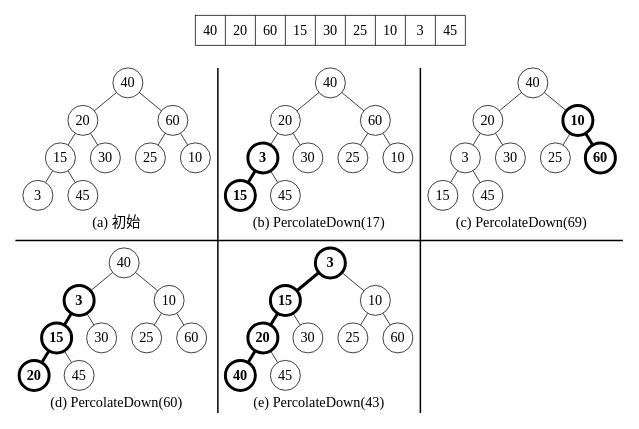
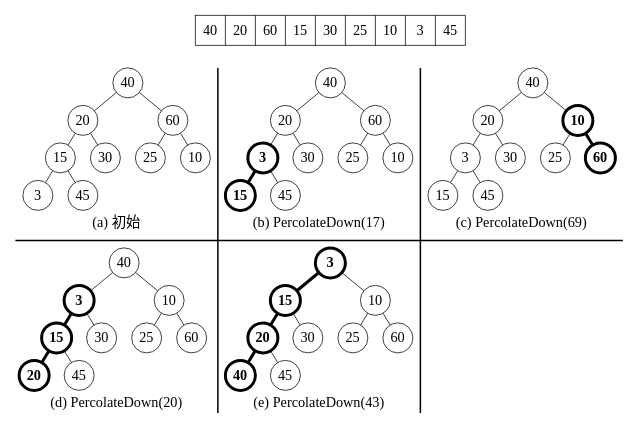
  <mxCell id="0" />
  <mxCell id="1" parent="0" />
  <mxCell id="2" value="&lt;font style=&quot;font-size: 19px;&quot; face=&quot;Times New Roman&quot;&gt;(a) &lt;/font&gt;&lt;font face=&quot;SimSun&quot; style=&quot;font-size: 19px;&quot;&gt;初始&lt;/font&gt;" style="rounded=0;whiteSpace=wrap;html=1;container=1;verticalAlign=bottom;strokeColor=none;fillColor=none;" parent="1" vertex="1"><mxGeometry x="20" y="90" width="270" height="220" as="geometry"><mxRectangle x="177" y="190" width="50" height="40" as="alternateBounds" /></mxGeometry></mxCell>
  <mxCell id="3" value="" style="group" parent="2" vertex="1" connectable="0"><mxGeometry x="10" y="-2.274e-13" width="250" height="190" as="geometry" /></mxCell>
  <mxCell id="4" value="40" style="ellipse;whiteSpace=wrap;html=1;fontFamily=Times New Roman;fontSize=19;" parent="3" vertex="1"><mxGeometry x="120" width="40" height="40" as="geometry" /></mxCell>
  <mxCell id="5" value="20" style="ellipse;whiteSpace=wrap;html=1;fontFamily=Times New Roman;fontSize=19;" parent="3" vertex="1"><mxGeometry x="60" y="50" width="40" height="40" as="geometry" /></mxCell>
  <mxCell id="6" style="edgeStyle=none;html=1;fontFamily=Times New Roman;fontSize=19;endArrow=none;endFill=0;" parent="3" source="4" target="5" edge="1"><mxGeometry relative="1" as="geometry" /></mxCell>
  <mxCell id="7" value="60" style="ellipse;whiteSpace=wrap;html=1;fontFamily=Times New Roman;fontSize=19;" parent="3" vertex="1"><mxGeometry x="180" y="50" width="40" height="40" as="geometry" /></mxCell>
  <mxCell id="8" style="edgeStyle=none;html=1;fontFamily=Times New Roman;fontSize=19;endArrow=none;endFill=0;" parent="3" source="4" target="7" edge="1"><mxGeometry relative="1" as="geometry" /></mxCell>
  <mxCell id="9" value="15" style="ellipse;whiteSpace=wrap;html=1;fontFamily=Times New Roman;fontSize=19;" parent="3" vertex="1"><mxGeometry x="30" y="100" width="40" height="40" as="geometry" /></mxCell>
  <mxCell id="10" style="edgeStyle=none;html=1;fontFamily=Times New Roman;fontSize=19;endArrow=none;endFill=0;" parent="3" source="5" target="9" edge="1"><mxGeometry relative="1" as="geometry" /></mxCell>
  <mxCell id="11" value="30" style="ellipse;whiteSpace=wrap;html=1;fontFamily=Times New Roman;fontSize=19;" parent="3" vertex="1"><mxGeometry x="90" y="100" width="40" height="40" as="geometry" /></mxCell>
  <mxCell id="12" style="edgeStyle=none;html=1;fontFamily=Times New Roman;fontSize=19;endArrow=none;endFill=0;" parent="3" source="5" target="11" edge="1"><mxGeometry relative="1" as="geometry" /></mxCell>
  <mxCell id="13" value="25" style="ellipse;whiteSpace=wrap;html=1;fontFamily=Times New Roman;fontSize=19;" parent="3" vertex="1"><mxGeometry x="150" y="100" width="40" height="40" as="geometry" /></mxCell>
  <mxCell id="14" style="edgeStyle=none;html=1;fontFamily=Times New Roman;fontSize=19;endArrow=none;endFill=0;" parent="3" source="7" target="13" edge="1"><mxGeometry relative="1" as="geometry" /></mxCell>
  <mxCell id="15" value="10" style="ellipse;whiteSpace=wrap;html=1;fontFamily=Times New Roman;fontSize=19;" parent="3" vertex="1"><mxGeometry x="210" y="100" width="40" height="40" as="geometry" /></mxCell>
  <mxCell id="16" style="edgeStyle=none;html=1;fontFamily=Times New Roman;fontSize=19;endArrow=none;endFill=0;" parent="3" source="7" target="15" edge="1"><mxGeometry relative="1" as="geometry" /></mxCell>
  <mxCell id="17" style="edgeStyle=none;html=1;fontFamily=Times New Roman;fontSize=19;endArrow=none;endFill=0;" parent="3" source="9" target="18" edge="1"><mxGeometry relative="1" as="geometry"><mxPoint x="39.84" y="139.997" as="sourcePoint" /></mxGeometry></mxCell>
  <mxCell id="18" value="3" style="ellipse;whiteSpace=wrap;html=1;fontFamily=Times New Roman;fontSize=19;" parent="3" vertex="1"><mxGeometry y="150" width="40" height="40" as="geometry" /></mxCell>
  <mxCell id="19" value="45" style="ellipse;whiteSpace=wrap;html=1;fontFamily=Times New Roman;fontSize=19;" parent="3" vertex="1"><mxGeometry x="60" y="150" width="40" height="40" as="geometry" /></mxCell>
  <mxCell id="20" style="edgeStyle=none;html=1;endArrow=none;endFill=0;" parent="3" source="9" target="19" edge="1"><mxGeometry relative="1" as="geometry" /></mxCell>
  <mxCell id="21" value="&lt;font style=&quot;font-size: 19px;&quot; face=&quot;Times New Roman&quot;&gt;(b) PercolateDown(17)&lt;/font&gt;" style="rounded=0;whiteSpace=wrap;html=1;container=1;verticalAlign=bottom;strokeColor=none;fillColor=none;" parent="1" vertex="1"><mxGeometry x="290" y="90" width="270" height="220" as="geometry"><mxRectangle x="177" y="190" width="50" height="40" as="alternateBounds" /></mxGeometry></mxCell>
  <mxCell id="22" value="" style="group" parent="21" vertex="1" connectable="0"><mxGeometry x="10" y="-2.274e-13" width="250" height="190" as="geometry" /></mxCell>
  <mxCell id="23" value="40" style="ellipse;whiteSpace=wrap;html=1;fontFamily=Times New Roman;fontSize=19;" parent="22" vertex="1"><mxGeometry x="120" width="40" height="40" as="geometry" /></mxCell>
  <mxCell id="24" value="20" style="ellipse;whiteSpace=wrap;html=1;fontFamily=Times New Roman;fontSize=19;" parent="22" vertex="1"><mxGeometry x="60" y="50" width="40" height="40" as="geometry" /></mxCell>
  <mxCell id="25" style="edgeStyle=none;html=1;fontFamily=Times New Roman;fontSize=19;endArrow=none;endFill=0;" parent="22" source="23" target="24" edge="1"><mxGeometry relative="1" as="geometry" /></mxCell>
  <mxCell id="26" value="60" style="ellipse;whiteSpace=wrap;html=1;fontFamily=Times New Roman;fontSize=19;" parent="22" vertex="1"><mxGeometry x="180" y="50" width="40" height="40" as="geometry" /></mxCell>
  <mxCell id="27" style="edgeStyle=none;html=1;fontFamily=Times New Roman;fontSize=19;endArrow=none;endFill=0;" parent="22" source="23" target="26" edge="1"><mxGeometry relative="1" as="geometry" /></mxCell>
  <mxCell id="28" value="3" style="ellipse;whiteSpace=wrap;html=1;fontFamily=Times New Roman;fontSize=19;strokeWidth=4;fontStyle=1" parent="22" vertex="1"><mxGeometry x="30" y="100" width="40" height="40" as="geometry" /></mxCell>
  <mxCell id="29" style="edgeStyle=none;html=1;fontFamily=Times New Roman;fontSize=19;endArrow=none;endFill=0;" parent="22" source="24" target="28" edge="1"><mxGeometry relative="1" as="geometry" /></mxCell>
  <mxCell id="30" value="30" style="ellipse;whiteSpace=wrap;html=1;fontFamily=Times New Roman;fontSize=19;" parent="22" vertex="1"><mxGeometry x="90" y="100" width="40" height="40" as="geometry" /></mxCell>
  <mxCell id="31" style="edgeStyle=none;html=1;fontFamily=Times New Roman;fontSize=19;endArrow=none;endFill=0;" parent="22" source="24" target="30" edge="1"><mxGeometry relative="1" as="geometry" /></mxCell>
  <mxCell id="32" value="25" style="ellipse;whiteSpace=wrap;html=1;fontFamily=Times New Roman;fontSize=19;" parent="22" vertex="1"><mxGeometry x="150" y="100" width="40" height="40" as="geometry" /></mxCell>
  <mxCell id="33" style="edgeStyle=none;html=1;fontFamily=Times New Roman;fontSize=19;endArrow=none;endFill=0;" parent="22" source="26" target="32" edge="1"><mxGeometry relative="1" as="geometry" /></mxCell>
  <mxCell id="34" value="10" style="ellipse;whiteSpace=wrap;html=1;fontFamily=Times New Roman;fontSize=19;" parent="22" vertex="1"><mxGeometry x="210" y="100" width="40" height="40" as="geometry" /></mxCell>
  <mxCell id="35" style="edgeStyle=none;html=1;fontFamily=Times New Roman;fontSize=19;endArrow=none;endFill=0;" parent="22" source="26" target="34" edge="1"><mxGeometry relative="1" as="geometry" /></mxCell>
  <mxCell id="36" style="edgeStyle=none;html=1;fontFamily=Times New Roman;fontSize=19;endArrow=none;endFill=0;strokeWidth=4;" parent="22" source="28" target="37" edge="1"><mxGeometry relative="1" as="geometry"><mxPoint x="39.84" y="139.997" as="sourcePoint" /></mxGeometry></mxCell>
  <mxCell id="37" value="15" style="ellipse;whiteSpace=wrap;html=1;fontFamily=Times New Roman;fontSize=19;strokeWidth=4;fontStyle=1" parent="22" vertex="1"><mxGeometry y="150" width="40" height="40" as="geometry" /></mxCell>
  <mxCell id="38" value="45" style="ellipse;whiteSpace=wrap;html=1;fontFamily=Times New Roman;fontSize=19;" parent="22" vertex="1"><mxGeometry x="60" y="150" width="40" height="40" as="geometry" /></mxCell>
  <mxCell id="39" style="edgeStyle=none;html=1;endArrow=none;endFill=0;" parent="22" source="28" target="38" edge="1"><mxGeometry relative="1" as="geometry" /></mxCell>
  <mxCell id="40" value="&lt;font style=&quot;font-size: 19px;&quot; face=&quot;Times New Roman&quot;&gt;(c)&amp;nbsp;&lt;/font&gt;&lt;span style=&quot;font-family: &amp;quot;Times New Roman&amp;quot;; font-size: 19px;&quot;&gt;PercolateDown(69)&lt;/span&gt;" style="rounded=0;whiteSpace=wrap;html=1;container=1;verticalAlign=bottom;strokeColor=none;fillColor=none;" parent="1" vertex="1"><mxGeometry x="560" y="90" width="270" height="220" as="geometry"><mxRectangle x="177" y="190" width="50" height="40" as="alternateBounds" /></mxGeometry></mxCell>
  <mxCell id="41" value="" style="group" parent="40" vertex="1" connectable="0"><mxGeometry x="10" y="-2.274e-13" width="250" height="190" as="geometry" /></mxCell>
  <mxCell id="42" value="40" style="ellipse;whiteSpace=wrap;html=1;fontFamily=Times New Roman;fontSize=19;" parent="41" vertex="1"><mxGeometry x="120" width="40" height="40" as="geometry" /></mxCell>
  <mxCell id="43" value="20" style="ellipse;whiteSpace=wrap;html=1;fontFamily=Times New Roman;fontSize=19;" parent="41" vertex="1"><mxGeometry x="60" y="50" width="40" height="40" as="geometry" /></mxCell>
  <mxCell id="44" style="edgeStyle=none;html=1;fontFamily=Times New Roman;fontSize=19;endArrow=none;endFill=0;" parent="41" source="42" target="43" edge="1"><mxGeometry relative="1" as="geometry" /></mxCell>
  <mxCell id="45" value="10" style="ellipse;whiteSpace=wrap;html=1;fontFamily=Times New Roman;fontSize=19;strokeWidth=4;fontStyle=1" parent="41" vertex="1"><mxGeometry x="180" y="50" width="40" height="40" as="geometry" /></mxCell>
  <mxCell id="46" style="edgeStyle=none;html=1;fontFamily=Times New Roman;fontSize=19;endArrow=none;endFill=0;" parent="41" source="42" target="45" edge="1"><mxGeometry relative="1" as="geometry" /></mxCell>
  <mxCell id="47" value="3" style="ellipse;whiteSpace=wrap;html=1;fontFamily=Times New Roman;fontSize=19;strokeWidth=1;" parent="41" vertex="1"><mxGeometry x="30" y="100" width="40" height="40" as="geometry" /></mxCell>
  <mxCell id="48" style="edgeStyle=none;html=1;fontFamily=Times New Roman;fontSize=19;endArrow=none;endFill=0;" parent="41" source="43" target="47" edge="1"><mxGeometry relative="1" as="geometry" /></mxCell>
  <mxCell id="49" value="30" style="ellipse;whiteSpace=wrap;html=1;fontFamily=Times New Roman;fontSize=19;" parent="41" vertex="1"><mxGeometry x="90" y="100" width="40" height="40" as="geometry" /></mxCell>
  <mxCell id="50" style="edgeStyle=none;html=1;fontFamily=Times New Roman;fontSize=19;endArrow=none;endFill=0;" parent="41" source="43" target="49" edge="1"><mxGeometry relative="1" as="geometry" /></mxCell>
  <mxCell id="51" value="25" style="ellipse;whiteSpace=wrap;html=1;fontFamily=Times New Roman;fontSize=19;" parent="41" vertex="1"><mxGeometry x="150" y="100" width="40" height="40" as="geometry" /></mxCell>
  <mxCell id="52" style="edgeStyle=none;html=1;fontFamily=Times New Roman;fontSize=19;endArrow=none;endFill=0;" parent="41" source="45" target="51" edge="1"><mxGeometry relative="1" as="geometry" /></mxCell>
  <mxCell id="53" value="60" style="ellipse;whiteSpace=wrap;html=1;fontFamily=Times New Roman;fontSize=19;strokeWidth=4;fontStyle=1" parent="41" vertex="1"><mxGeometry x="210" y="100" width="40" height="40" as="geometry" /></mxCell>
  <mxCell id="54" style="edgeStyle=none;html=1;fontFamily=Times New Roman;fontSize=19;endArrow=none;endFill=0;strokeWidth=4;" parent="41" source="45" target="53" edge="1"><mxGeometry relative="1" as="geometry" /></mxCell>
  <mxCell id="55" style="edgeStyle=none;html=1;fontFamily=Times New Roman;fontSize=19;endArrow=none;endFill=0;strokeWidth=1;" parent="41" source="47" target="56" edge="1"><mxGeometry relative="1" as="geometry"><mxPoint x="39.84" y="139.997" as="sourcePoint" /></mxGeometry></mxCell>
  <mxCell id="56" value="15" style="ellipse;whiteSpace=wrap;html=1;fontFamily=Times New Roman;fontSize=19;strokeWidth=1;" parent="41" vertex="1"><mxGeometry y="150" width="40" height="40" as="geometry" /></mxCell>
  <mxCell id="57" value="45" style="ellipse;whiteSpace=wrap;html=1;fontFamily=Times New Roman;fontSize=19;" parent="41" vertex="1"><mxGeometry x="60" y="150" width="40" height="40" as="geometry" /></mxCell>
  <mxCell id="58" style="edgeStyle=none;html=1;endArrow=none;endFill=0;" parent="41" source="47" target="57" edge="1"><mxGeometry relative="1" as="geometry" /></mxCell>
- <mxCell id="59" value="&lt;font style=&quot;font-size: 19px;&quot; face=&quot;Times New Roman&quot;&gt;(d)&amp;nbsp;&lt;/font&gt;&lt;span style=&quot;font-family: &amp;quot;Times New Roman&amp;quot;; font-size: 19px;&quot;&gt;PercolateDown(60)&lt;/span&gt;" style="rounded=0;whiteSpace=wrap;html=1;container=1;verticalAlign=bottom;strokeColor=none;fillColor=none;" parent="1" vertex="1"><mxGeometry x="20" y="330" width="270" height="220" as="geometry"><mxRectangle x="177" y="190" width="50" height="40" as="alternateBounds" /></mxGeometry></mxCell>
+ <mxCell id="59" value="&lt;font style=&quot;font-size: 19px;&quot; face=&quot;Times New Roman&quot;&gt;(d)&amp;nbsp;&lt;/font&gt;&lt;span style=&quot;font-family: &amp;quot;Times New Roman&amp;quot;; font-size: 19px;&quot;&gt;PercolateDown(20)&lt;/span&gt;" style="rounded=0;whiteSpace=wrap;html=1;container=1;verticalAlign=bottom;strokeColor=none;fillColor=none;" parent="1" vertex="1"><mxGeometry x="20" y="330" width="270" height="220" as="geometry"><mxRectangle x="177" y="190" width="50" height="40" as="alternateBounds" /></mxGeometry></mxCell>
  <mxCell id="60" value="" style="group" parent="59" vertex="1" connectable="0"><mxGeometry x="5" y="-2.274e-13" width="250" height="190" as="geometry" /></mxCell>
  <mxCell id="61" value="40" style="ellipse;whiteSpace=wrap;html=1;fontFamily=Times New Roman;fontSize=19;" parent="60" vertex="1"><mxGeometry x="120" width="40" height="40" as="geometry" /></mxCell>
  <mxCell id="62" value="3" style="ellipse;whiteSpace=wrap;html=1;fontFamily=Times New Roman;fontSize=19;strokeWidth=4;fontStyle=1" parent="60" vertex="1"><mxGeometry x="60" y="50" width="40" height="40" as="geometry" /></mxCell>
  <mxCell id="63" style="edgeStyle=none;html=1;fontFamily=Times New Roman;fontSize=19;endArrow=none;endFill=0;" parent="60" source="61" target="62" edge="1"><mxGeometry relative="1" as="geometry" /></mxCell>
  <mxCell id="64" value="10" style="ellipse;whiteSpace=wrap;html=1;fontFamily=Times New Roman;fontSize=19;strokeWidth=1;" parent="60" vertex="1"><mxGeometry x="180" y="50" width="40" height="40" as="geometry" /></mxCell>
  <mxCell id="65" style="edgeStyle=none;html=1;fontFamily=Times New Roman;fontSize=19;endArrow=none;endFill=0;" parent="60" source="61" target="64" edge="1"><mxGeometry relative="1" as="geometry" /></mxCell>
  <mxCell id="66" value="15" style="ellipse;whiteSpace=wrap;html=1;fontFamily=Times New Roman;fontSize=19;strokeWidth=4;fontStyle=1" parent="60" vertex="1"><mxGeometry x="30" y="100" width="40" height="40" as="geometry" /></mxCell>
  <mxCell id="67" style="edgeStyle=none;html=1;fontFamily=Times New Roman;fontSize=19;endArrow=none;endFill=0;strokeWidth=4;" parent="60" source="62" target="66" edge="1"><mxGeometry relative="1" as="geometry" /></mxCell>
  <mxCell id="68" value="30" style="ellipse;whiteSpace=wrap;html=1;fontFamily=Times New Roman;fontSize=19;" parent="60" vertex="1"><mxGeometry x="90" y="100" width="40" height="40" as="geometry" /></mxCell>
  <mxCell id="69" style="edgeStyle=none;html=1;fontFamily=Times New Roman;fontSize=19;endArrow=none;endFill=0;" parent="60" source="62" target="68" edge="1"><mxGeometry relative="1" as="geometry" /></mxCell>
  <mxCell id="70" value="25" style="ellipse;whiteSpace=wrap;html=1;fontFamily=Times New Roman;fontSize=19;" parent="60" vertex="1"><mxGeometry x="150" y="100" width="40" height="40" as="geometry" /></mxCell>
  <mxCell id="71" style="edgeStyle=none;html=1;fontFamily=Times New Roman;fontSize=19;endArrow=none;endFill=0;" parent="60" source="64" target="70" edge="1"><mxGeometry relative="1" as="geometry" /></mxCell>
  <mxCell id="72" value="60" style="ellipse;whiteSpace=wrap;html=1;fontFamily=Times New Roman;fontSize=19;strokeWidth=1;" parent="60" vertex="1"><mxGeometry x="210" y="100" width="40" height="40" as="geometry" /></mxCell>
  <mxCell id="73" style="edgeStyle=none;html=1;fontFamily=Times New Roman;fontSize=19;endArrow=none;endFill=0;strokeWidth=1;" parent="60" source="64" target="72" edge="1"><mxGeometry relative="1" as="geometry" /></mxCell>
  <mxCell id="74" style="edgeStyle=none;html=1;fontFamily=Times New Roman;fontSize=19;endArrow=none;endFill=0;strokeWidth=4;" parent="60" source="66" target="75" edge="1"><mxGeometry relative="1" as="geometry"><mxPoint x="39.84" y="139.997" as="sourcePoint" /></mxGeometry></mxCell>
  <mxCell id="75" value="20" style="ellipse;whiteSpace=wrap;html=1;fontFamily=Times New Roman;fontSize=19;strokeWidth=4;fontStyle=1" parent="60" vertex="1"><mxGeometry y="150" width="40" height="40" as="geometry" /></mxCell>
  <mxCell id="76" value="45" style="ellipse;whiteSpace=wrap;html=1;fontFamily=Times New Roman;fontSize=19;" parent="60" vertex="1"><mxGeometry x="60" y="150" width="40" height="40" as="geometry" /></mxCell>
  <mxCell id="77" style="edgeStyle=none;html=1;endArrow=none;endFill=0;" parent="60" source="66" target="76" edge="1"><mxGeometry relative="1" as="geometry" /></mxCell>
  <mxCell id="78" value="&lt;font style=&quot;font-size: 19px;&quot; face=&quot;Times New Roman&quot;&gt;(e)&amp;nbsp;&lt;/font&gt;&lt;span style=&quot;font-family: &amp;quot;Times New Roman&amp;quot;; font-size: 19px;&quot;&gt;PercolateDown(43)&lt;/span&gt;" style="rounded=0;whiteSpace=wrap;html=1;container=1;verticalAlign=bottom;strokeColor=none;fillColor=none;" parent="1" vertex="1"><mxGeometry x="290" y="330" width="270" height="220" as="geometry"><mxRectangle x="177" y="190" width="50" height="40" as="alternateBounds" /></mxGeometry></mxCell>
  <mxCell id="79" value="" style="group" parent="78" vertex="1" connectable="0"><mxGeometry x="10" y="-2.274e-13" width="250" height="190" as="geometry" /></mxCell>
  <mxCell id="80" value="3" style="ellipse;whiteSpace=wrap;html=1;fontFamily=Times New Roman;fontSize=19;strokeWidth=4;fontStyle=1" parent="79" vertex="1"><mxGeometry x="120" width="40" height="40" as="geometry" /></mxCell>
  <mxCell id="81" value="15" style="ellipse;whiteSpace=wrap;html=1;fontFamily=Times New Roman;fontSize=19;strokeWidth=4;fontStyle=1" parent="79" vertex="1"><mxGeometry x="60" y="50" width="40" height="40" as="geometry" /></mxCell>
  <mxCell id="82" style="edgeStyle=none;html=1;fontFamily=Times New Roman;fontSize=19;endArrow=none;endFill=0;strokeWidth=4;" parent="79" source="80" target="81" edge="1"><mxGeometry relative="1" as="geometry" /></mxCell>
  <mxCell id="83" value="10" style="ellipse;whiteSpace=wrap;html=1;fontFamily=Times New Roman;fontSize=19;strokeWidth=1;" parent="79" vertex="1"><mxGeometry x="180" y="50" width="40" height="40" as="geometry" /></mxCell>
  <mxCell id="84" style="edgeStyle=none;html=1;fontFamily=Times New Roman;fontSize=19;endArrow=none;endFill=0;" parent="79" source="80" target="83" edge="1"><mxGeometry relative="1" as="geometry" /></mxCell>
  <mxCell id="85" value="20" style="ellipse;whiteSpace=wrap;html=1;fontFamily=Times New Roman;fontSize=19;strokeWidth=4;fontStyle=1" parent="79" vertex="1"><mxGeometry x="30" y="100" width="40" height="40" as="geometry" /></mxCell>
  <mxCell id="86" style="edgeStyle=none;html=1;fontFamily=Times New Roman;fontSize=19;endArrow=none;endFill=0;strokeWidth=4;" parent="79" source="81" target="85" edge="1"><mxGeometry relative="1" as="geometry" /></mxCell>
  <mxCell id="87" value="30" style="ellipse;whiteSpace=wrap;html=1;fontFamily=Times New Roman;fontSize=19;" parent="79" vertex="1"><mxGeometry x="90" y="100" width="40" height="40" as="geometry" /></mxCell>
  <mxCell id="88" style="edgeStyle=none;html=1;fontFamily=Times New Roman;fontSize=19;endArrow=none;endFill=0;" parent="79" source="81" target="87" edge="1"><mxGeometry relative="1" as="geometry" /></mxCell>
  <mxCell id="89" value="25" style="ellipse;whiteSpace=wrap;html=1;fontFamily=Times New Roman;fontSize=19;" parent="79" vertex="1"><mxGeometry x="150" y="100" width="40" height="40" as="geometry" /></mxCell>
  <mxCell id="90" style="edgeStyle=none;html=1;fontFamily=Times New Roman;fontSize=19;endArrow=none;endFill=0;" parent="79" source="83" target="89" edge="1"><mxGeometry relative="1" as="geometry" /></mxCell>
  <mxCell id="91" value="60" style="ellipse;whiteSpace=wrap;html=1;fontFamily=Times New Roman;fontSize=19;strokeWidth=1;" parent="79" vertex="1"><mxGeometry x="210" y="100" width="40" height="40" as="geometry" /></mxCell>
  <mxCell id="92" style="edgeStyle=none;html=1;fontFamily=Times New Roman;fontSize=19;endArrow=none;endFill=0;strokeWidth=1;" parent="79" source="83" target="91" edge="1"><mxGeometry relative="1" as="geometry" /></mxCell>
  <mxCell id="93" style="edgeStyle=none;html=1;fontFamily=Times New Roman;fontSize=19;endArrow=none;endFill=0;strokeWidth=4;" parent="79" source="85" target="94" edge="1"><mxGeometry relative="1" as="geometry"><mxPoint x="39.84" y="139.997" as="sourcePoint" /></mxGeometry></mxCell>
  <mxCell id="94" value="40" style="ellipse;whiteSpace=wrap;html=1;fontFamily=Times New Roman;fontSize=19;strokeWidth=4;fontStyle=1" parent="79" vertex="1"><mxGeometry y="150" width="40" height="40" as="geometry" /></mxCell>
  <mxCell id="95" value="45" style="ellipse;whiteSpace=wrap;html=1;fontFamily=Times New Roman;fontSize=19;" parent="79" vertex="1"><mxGeometry x="60" y="150" width="40" height="40" as="geometry" /></mxCell>
  <mxCell id="96" style="edgeStyle=none;html=1;endArrow=none;endFill=0;" parent="79" source="85" target="95" edge="1"><mxGeometry relative="1" as="geometry" /></mxCell>
  <mxCell id="97" value="" style="line;strokeWidth=2;html=1;" parent="1" vertex="1"><mxGeometry x="20" y="310" width="810" height="20" as="geometry" /></mxCell>
  <mxCell id="98" value="" style="line;strokeWidth=2;direction=south;html=1;" parent="1" vertex="1"><mxGeometry x="280" y="90" width="20" height="460" as="geometry" /></mxCell>
  <mxCell id="99" value="" style="line;strokeWidth=2;direction=south;html=1;" parent="1" vertex="1"><mxGeometry x="550" y="90" width="20" height="460" as="geometry" /></mxCell>
  <mxCell id="100" value="" style="shape=table;startSize=0;container=1;collapsible=0;childLayout=tableLayout;fontFamily=Times New Roman;fontSize=19;" vertex="1" parent="1"><mxGeometry x="260" y="20" width="360" height="40" as="geometry" /></mxCell>
  <mxCell id="101" value="" style="shape=tableRow;horizontal=0;startSize=0;swimlaneHead=0;swimlaneBody=0;top=0;left=0;bottom=0;right=0;collapsible=0;dropTarget=0;fillColor=none;points=[[0,0.5],[1,0.5]];portConstraint=eastwest;" vertex="1" parent="100"><mxGeometry width="360" height="40" as="geometry" /></mxCell>
  <mxCell id="102" value="40" style="shape=partialRectangle;html=1;whiteSpace=wrap;connectable=0;overflow=hidden;fillColor=none;top=0;left=0;bottom=0;right=0;pointerEvents=1;strokeColor=default;fontFamily=Times New Roman;fontSize=19;" vertex="1" parent="101"><mxGeometry width="40" height="40" as="geometry"><mxRectangle width="40" height="40" as="alternateBounds" /></mxGeometry></mxCell>
  <mxCell id="103" value="20" style="shape=partialRectangle;html=1;whiteSpace=wrap;connectable=0;overflow=hidden;fillColor=none;top=0;left=0;bottom=0;right=0;pointerEvents=1;fontFamily=Times New Roman;fontSize=19;" vertex="1" parent="101"><mxGeometry x="40" width="40" height="40" as="geometry"><mxRectangle width="40" height="40" as="alternateBounds" /></mxGeometry></mxCell>
  <mxCell id="104" value="60" style="shape=partialRectangle;html=1;whiteSpace=wrap;connectable=0;overflow=hidden;fillColor=none;top=0;left=0;bottom=0;right=0;pointerEvents=1;fontFamily=Times New Roman;fontSize=19;" vertex="1" parent="101"><mxGeometry x="80" width="40" height="40" as="geometry"><mxRectangle width="40" height="40" as="alternateBounds" /></mxGeometry></mxCell>
  <mxCell id="105" value="15" style="shape=partialRectangle;html=1;whiteSpace=wrap;connectable=0;overflow=hidden;fillColor=none;top=0;left=0;bottom=0;right=0;pointerEvents=1;fontFamily=Times New Roman;fontSize=19;" vertex="1" parent="101"><mxGeometry x="120" width="40" height="40" as="geometry"><mxRectangle width="40" height="40" as="alternateBounds" /></mxGeometry></mxCell>
  <mxCell id="106" value="30" style="shape=partialRectangle;html=1;whiteSpace=wrap;connectable=0;overflow=hidden;fillColor=none;top=0;left=0;bottom=0;right=0;pointerEvents=1;fontFamily=Times New Roman;fontSize=19;" vertex="1" parent="101"><mxGeometry x="160" width="40" height="40" as="geometry"><mxRectangle width="40" height="40" as="alternateBounds" /></mxGeometry></mxCell>
  <mxCell id="107" value="25" style="shape=partialRectangle;html=1;whiteSpace=wrap;connectable=0;overflow=hidden;fillColor=none;top=0;left=0;bottom=0;right=0;pointerEvents=1;fontFamily=Times New Roman;fontSize=19;" vertex="1" parent="101"><mxGeometry x="200" width="40" height="40" as="geometry"><mxRectangle width="40" height="40" as="alternateBounds" /></mxGeometry></mxCell>
  <mxCell id="108" value="10" style="shape=partialRectangle;html=1;whiteSpace=wrap;connectable=0;overflow=hidden;fillColor=none;top=0;left=0;bottom=0;right=0;pointerEvents=1;fontFamily=Times New Roman;fontSize=19;" vertex="1" parent="101"><mxGeometry x="240" width="40" height="40" as="geometry"><mxRectangle width="40" height="40" as="alternateBounds" /></mxGeometry></mxCell>
  <mxCell id="109" value="3" style="shape=partialRectangle;html=1;whiteSpace=wrap;connectable=0;overflow=hidden;fillColor=none;top=0;left=0;bottom=0;right=0;pointerEvents=1;fontFamily=Times New Roman;fontSize=19;" vertex="1" parent="101"><mxGeometry x="280" width="40" height="40" as="geometry"><mxRectangle width="40" height="40" as="alternateBounds" /></mxGeometry></mxCell>
  <mxCell id="110" value="45" style="shape=partialRectangle;html=1;whiteSpace=wrap;connectable=0;overflow=hidden;fillColor=none;top=0;left=0;bottom=0;right=0;pointerEvents=1;fontFamily=Times New Roman;fontSize=19;" vertex="1" parent="101"><mxGeometry x="320" width="40" height="40" as="geometry"><mxRectangle width="40" height="40" as="alternateBounds" /></mxGeometry></mxCell>
